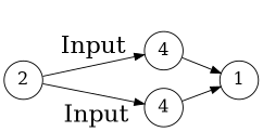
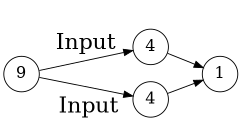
  digraph {
    rankdir=LR
    node [fontsize=18 shape=circle]
    edge [arrowsize=1 fontsize=24]
-   n1 [label=2 width=0.07]
+   n1 [label=9 width=0.07]
    n2 [label=4 width=0.07]
    n3 [label=4 width=0.07]
    n4 [label=1 width=0.07]
    n5 [color=white label=" " width=0.07]
    n1 -> n2 [label=Input]
    n1 -> n3 [headlabel=Input labelangle=25 labeldistance=5]
    n2 -> n4
    n3 -> n4
  }
